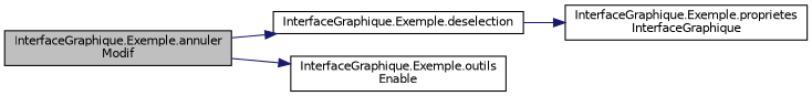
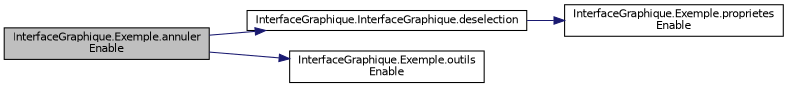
  digraph {
    rankdir=LR
    node [color=black fillcolor=white fontname=Helvetica fontsize=10 shape=record style=filled]
    edge [color=midnightblue fontname=Helvetica fontsize=10 labelfontname=Helvetica labelfontsize=10 style=solid]
-   n1 [fillcolor=grey75 fontcolor=black height=0.2 label="InterfaceGraphique.Exemple.annuler\lModif" width=0.4]
-   n2 [height=0.2 label="InterfaceGraphique.Exemple.deselection" width=0.4]
+   n1 [fillcolor=grey75 fontcolor=black height=0.2 label="InterfaceGraphique.Exemple.annuler\lEnable" width=0.4]
+   n2 [height=0.2 label="InterfaceGraphique.InterfaceGraphique.deselection" width=0.4]
    n3 [height=0.2 label="InterfaceGraphique.Exemple.outils\lEnable" width=0.4]
-   n4 [height=0.2 label="InterfaceGraphique.Exemple.proprietes\lInterfaceGraphique" width=0.4]
+   n4 [height=0.2 label="InterfaceGraphique.Exemple.proprietes\lEnable" width=0.4]
    n1 -> n2
    n1 -> n3
    n2 -> n4
  }
